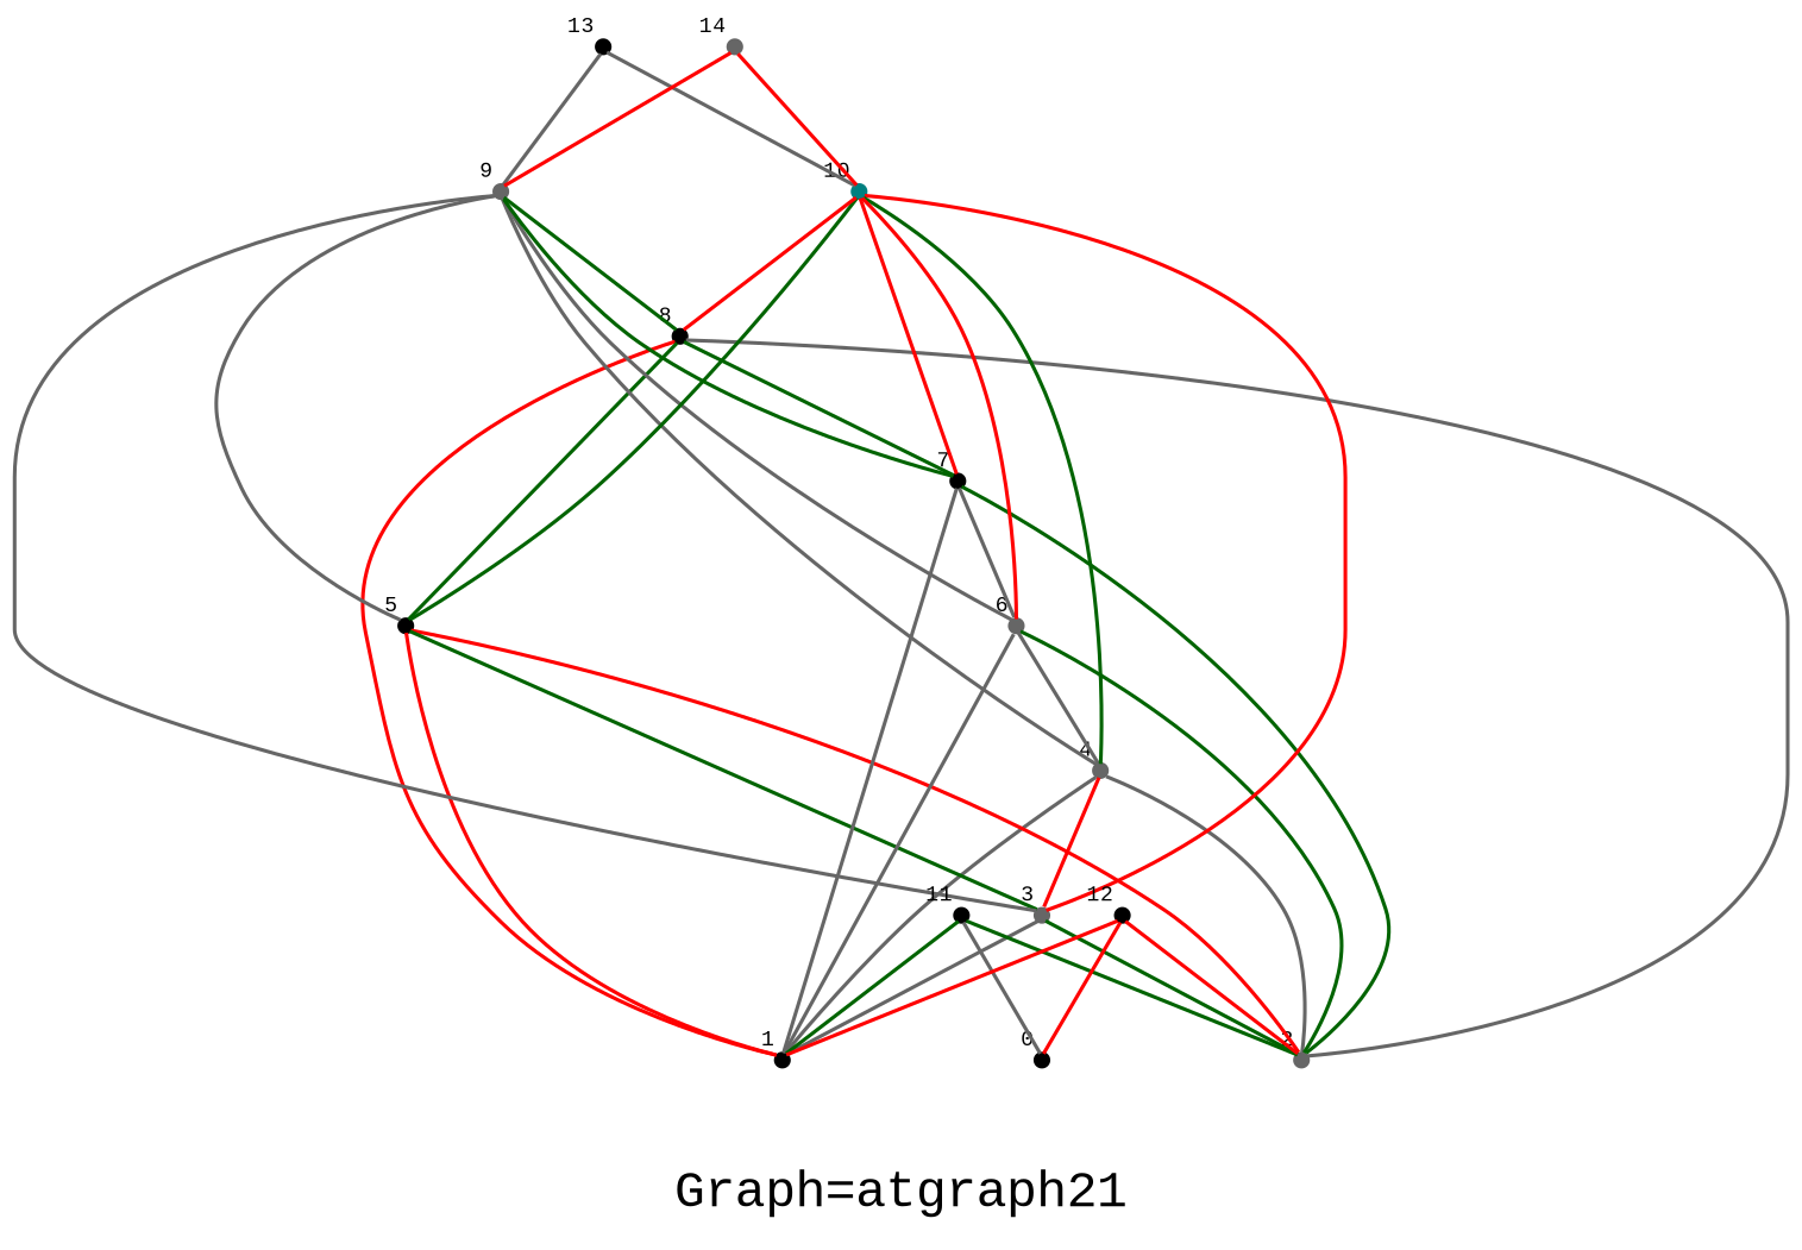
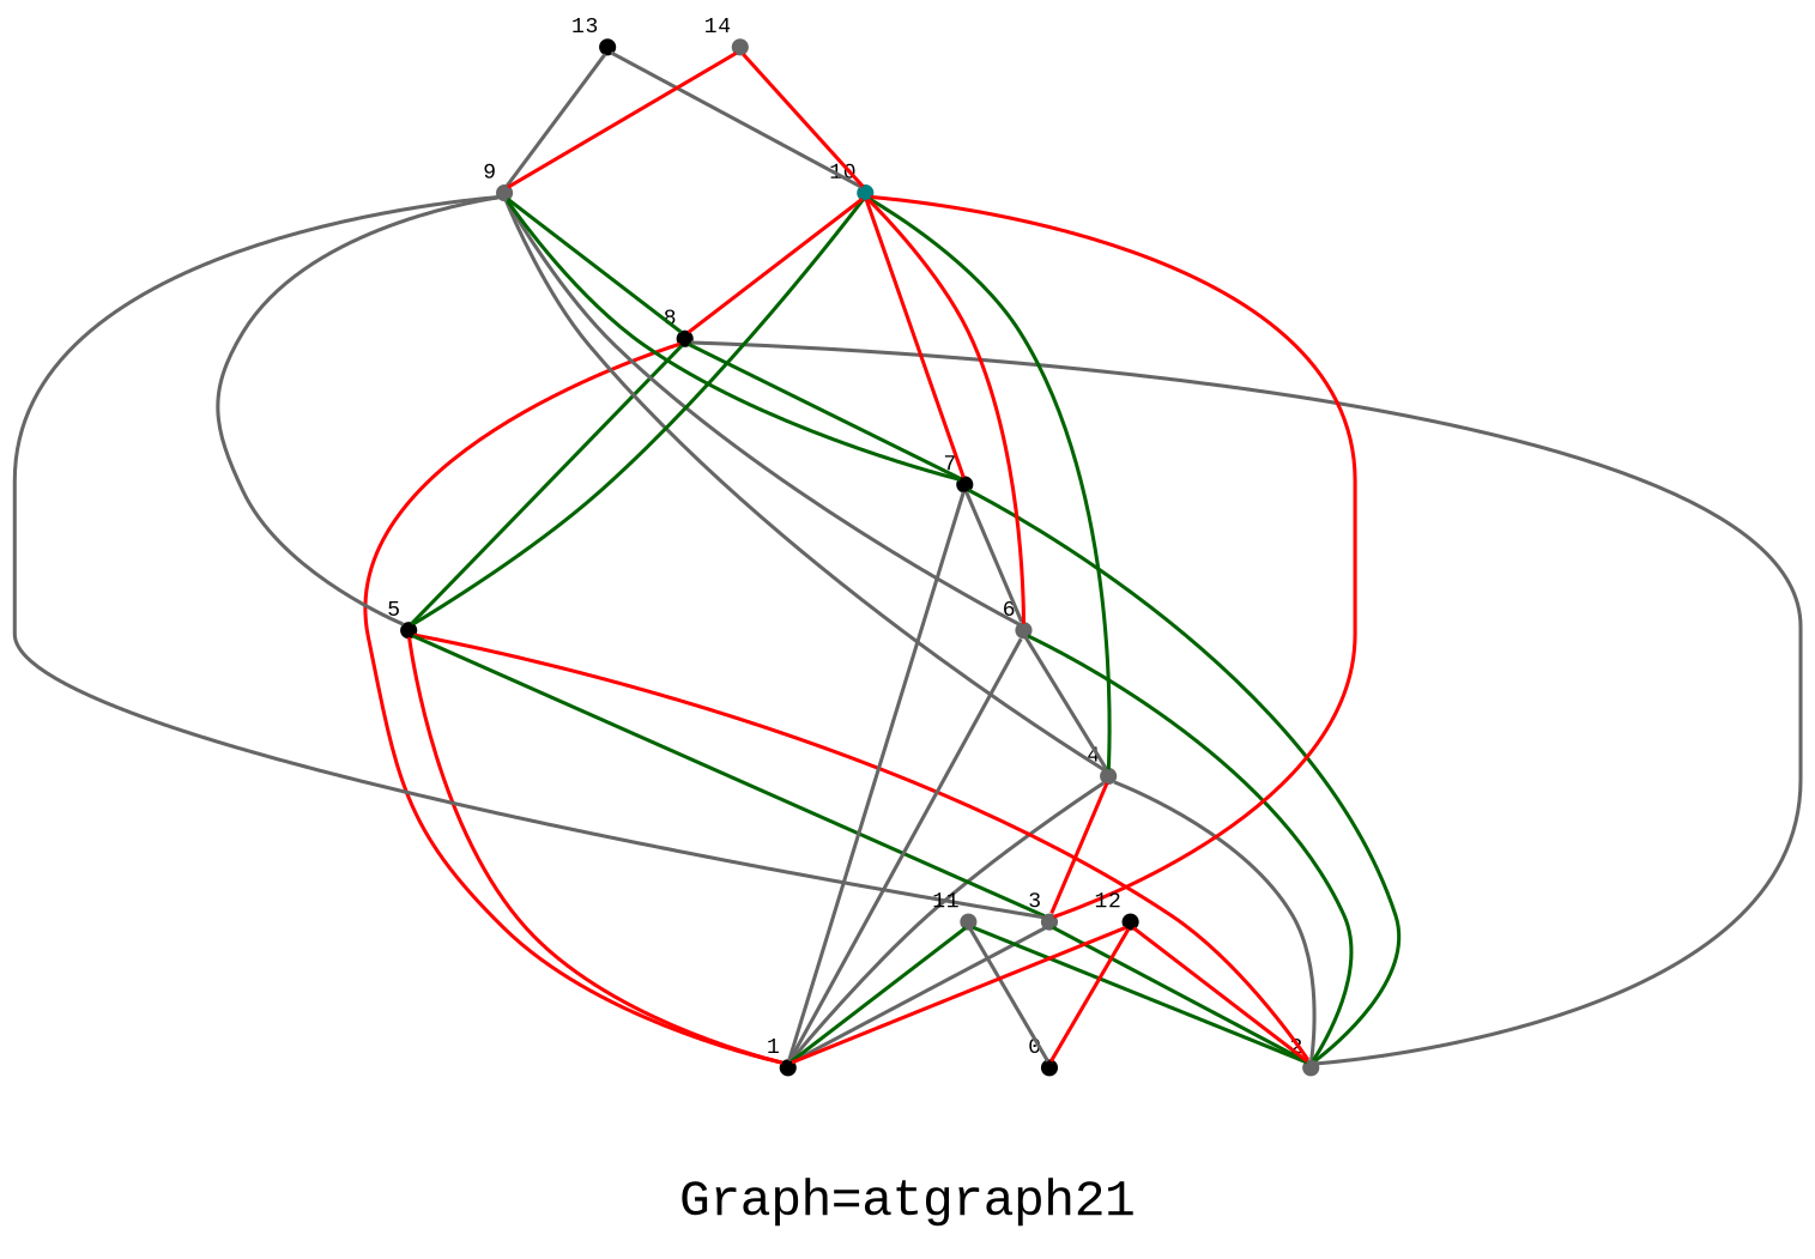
  graph {
    fontname="Liberation Mono"
    label="Graph=atgraph21"
    labelloc=bottom
    node [color=black fontname="Liberation Mono" fontsize=6 shape=point]
    edge [color=gray40 fontname="Liberation Mono"]
    0 [xlabel=0]
    1 [xlabel=1]
    2 [color=gray40 xlabel=2]
    3 [color=gray40 xlabel=3]
    4 [color=gray40 xlabel=4]
    5 [xlabel=5]
    6 [color=gray40 xlabel=6]
    7 [xlabel=7]
    8 [xlabel=8]
    9 [color=gray40 xlabel=9]
    10 [color=teal xlabel=10]
-   11 [xlabel=11]
+   11 [color=gray40 xlabel=11]
    12 [xlabel=12]
    13 [xlabel=13]
    14 [color=gray40 xlabel=14]
    3 -- 1
    3 -- 2 [color=darkgreen]
    4 -- 1
    4 -- 2
    4 -- 3 [color=red]
    5 -- 1 [color=red]
    5 -- 2 [color=red]
    5 -- 3 [color=darkgreen]
    6 -- 1
    6 -- 2 [color=darkgreen]
    6 -- 4
    7 -- 1
    7 -- 2 [color=darkgreen]
    7 -- 6
    8 -- 1 [color=red]
    8 -- 2
    8 -- 5 [color=darkgreen]
    8 -- 7 [color=darkgreen]
    9 -- 3
    9 -- 4
    9 -- 5
    9 -- 6
    9 -- 7 [color=darkgreen]
    9 -- 8 [color=darkgreen]
    10 -- 3 [color=red]
    10 -- 4 [color=darkgreen]
    10 -- 5 [color=darkgreen]
    10 -- 6 [color=red]
    10 -- 7 [color=red]
    10 -- 8 [color=red]
    11 -- 0
    11 -- 1 [color=darkgreen]
    11 -- 2 [color=darkgreen]
    12 -- 0 [color=red]
    12 -- 1 [color=red]
    12 -- 2 [color=red]
    13 -- 9
    13 -- 10
    14 -- 9 [color=red]
    14 -- 10 [color=red]
  }
